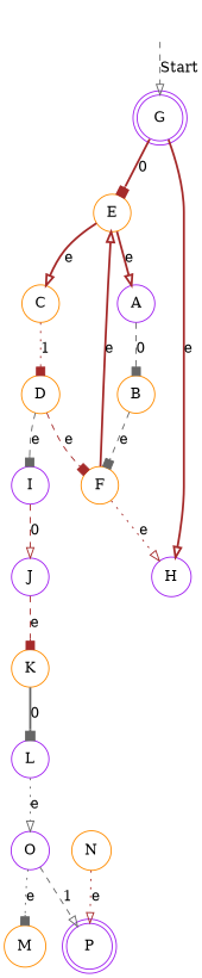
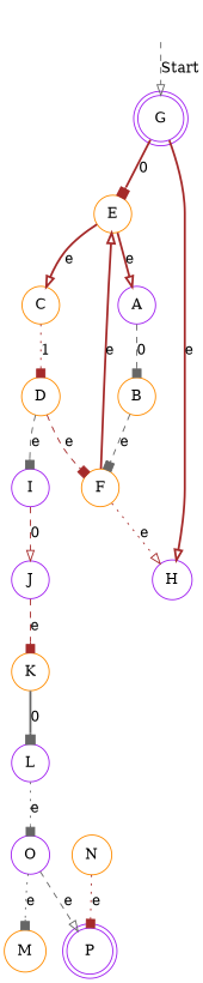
  digraph {
    fontname="DejaVu Serif"
    rankdir=TB
    node [color=purple fontname="DejaVu Serif" shape=circle]
    edge [arrowhead=onormal color=brown fontname="DejaVu Serif" style=dashed]
    "" [shape=none]
    G [shape=doublecircle]
    E [color=darkorange]
    H
    A
    C [color=darkorange]
    P [shape=doublecircle]
    B [color=darkorange]
    D [color=darkorange]
    F [color=darkorange]
    I
    J
    K [color=darkorange]
    L
    O
    M [color=darkorange]
    N [color=darkorange]
    "" -> G [color=gray40 label=Start]
    G -> E [arrowhead=box label=0 style=bold]
    G -> H [label=e style=bold]
    E -> A [label=e style=bold]
    E -> C [label=e style=bold]
    A -> B [arrowhead=box color=gray40 label=0]
    C -> D [arrowhead=box label=1 style=dotted]
    B -> F [arrowhead=box color=gray40 label=e]
    D -> F [arrowhead=box label=e]
    D -> I [arrowhead=box color=gray40 label=e]
    F -> E [label=e style=bold]
    F -> H [label=e style=dotted]
    I -> J [label=0]
    J -> K [arrowhead=box label=e]
    K -> L [arrowhead=box color=gray40 label=0 style=bold]
-   L -> O [color=gray40 label=e style=dotted]
-   O -> P [color=gray40 label=1]
+   L -> O [arrowhead=box color=gray40 label=e style=dotted]
+   O -> P [color=gray40 label=e]
    O -> M [arrowhead=box color=gray40 label=e style=dotted]
-   N -> P [label=e style=dotted]
+   N -> P [arrowhead=box label=e style=dotted]
  }
